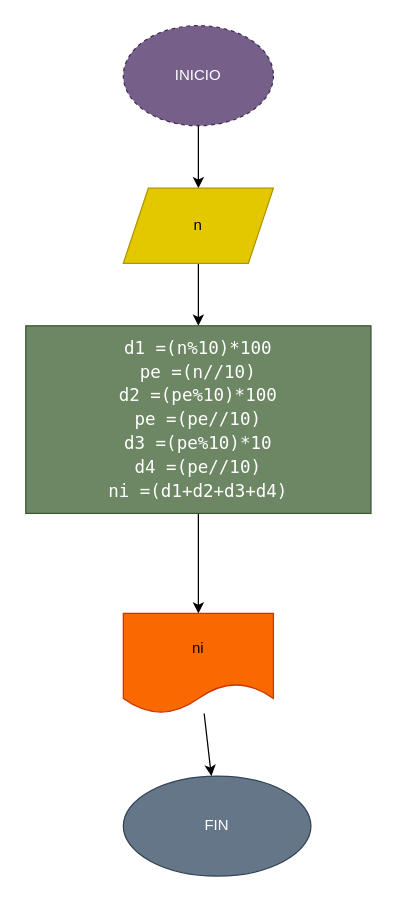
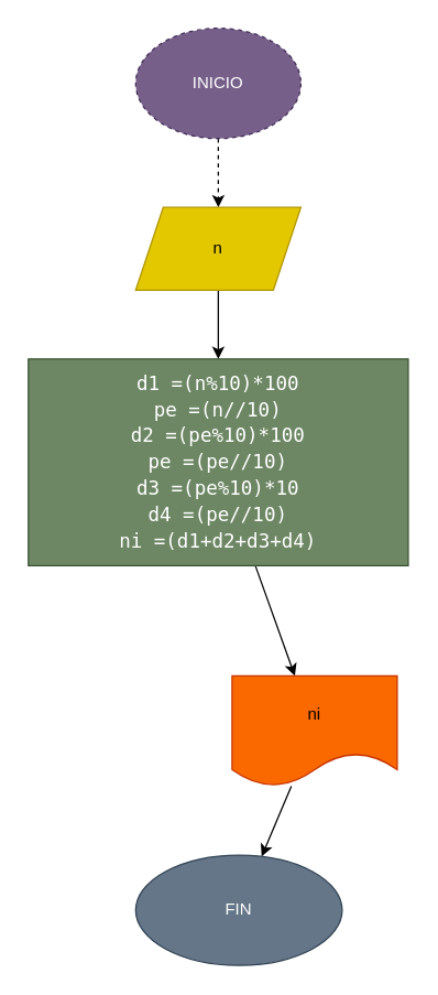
  <mxCell id="0" />
  <mxCell id="1" parent="0" />
- <mxCell id="2" style="edgeStyle=none;html=1;entryX=0.5;entryY=0;entryDx=0;entryDy=0;" parent="1" source="3" target="5" edge="1"><mxGeometry relative="1" as="geometry" /></mxCell>
+ <mxCell id="2" style="edgeStyle=none;html=1;entryX=0.5;entryY=0;entryDx=0;entryDy=0;dashed=1;" parent="1" source="3" target="5" edge="1"><mxGeometry relative="1" as="geometry" /></mxCell>
  <mxCell id="3" value="INICIO" style="ellipse;whiteSpace=wrap;html=1;fillColor=#76608a;fontColor=#ffffff;strokeColor=#432D57;dashed=1;" parent="1" vertex="1"><mxGeometry x="98" y="20" width="120" height="80" as="geometry" /></mxCell>
  <mxCell id="4" value="" style="edgeStyle=none;html=1;" edge="1" parent="1" source="5" target="7"><mxGeometry relative="1" as="geometry" /></mxCell>
  <mxCell id="5" value="n" style="shape=parallelogram;perimeter=parallelogramPerimeter;whiteSpace=wrap;html=1;fixedSize=1;fillColor=#e3c800;fontColor=#000000;strokeColor=#B09500;" parent="1" vertex="1"><mxGeometry x="98" y="150" width="120" height="60" as="geometry" /></mxCell>
  <mxCell id="6" value="" style="edgeStyle=none;html=1;" parent="1" source="7" target="9" edge="1"><mxGeometry relative="1" as="geometry" /></mxCell>
  <mxCell id="7" value="&lt;div style=&quot;font-family: &amp;quot;Droid Sans Mono&amp;quot;, &amp;quot;monospace&amp;quot;, monospace; font-size: 14px; line-height: 19px;&quot;&gt;&lt;div style=&quot;&quot;&gt;&lt;span style=&quot;background-color: rgb(109, 135, 100);&quot;&gt;d1 =(n%10)*100&lt;/span&gt;&lt;/div&gt;&lt;div style=&quot;&quot;&gt;&lt;span style=&quot;background-color: rgb(109, 135, 100);&quot;&gt;pe =(n//10)&lt;/span&gt;&lt;/div&gt;&lt;div style=&quot;&quot;&gt;&lt;span style=&quot;background-color: rgb(109, 135, 100);&quot;&gt;d2 =(pe%10)*100&lt;/span&gt;&lt;/div&gt;&lt;div style=&quot;&quot;&gt;&lt;span style=&quot;background-color: rgb(109, 135, 100);&quot;&gt;pe =(pe//10)&lt;/span&gt;&lt;/div&gt;&lt;div style=&quot;&quot;&gt;&lt;span style=&quot;background-color: rgb(109, 135, 100);&quot;&gt;d3 =(pe%10)*10&lt;/span&gt;&lt;/div&gt;&lt;div style=&quot;&quot;&gt;&lt;span style=&quot;background-color: rgb(109, 135, 100);&quot;&gt;d4 =(pe//10)&lt;/span&gt;&lt;/div&gt;&lt;div style=&quot;&quot;&gt;&lt;span style=&quot;background-color: rgb(109, 135, 100);&quot;&gt;ni =(d1+d2+d3+d4)&lt;/span&gt;&lt;/div&gt;&lt;/div&gt;" style="rounded=0;whiteSpace=wrap;html=1;fillColor=#6d8764;fontColor=#ffffff;strokeColor=#3A5431;" parent="1" vertex="1"><mxGeometry x="20" y="260" width="276" height="150" as="geometry" /></mxCell>
  <mxCell id="8" style="edgeStyle=none;html=1;" parent="1" source="9" target="10" edge="1"><mxGeometry relative="1" as="geometry" /></mxCell>
- <mxCell id="9" value="ni" style="shape=document;whiteSpace=wrap;html=1;boundedLbl=1;fillColor=#fa6800;fontColor=#000000;strokeColor=#C73500;" parent="1" vertex="1"><mxGeometry x="98" y="490" width="120" height="80" as="geometry" /></mxCell>
+ <mxCell id="9" value="ni" style="shape=document;whiteSpace=wrap;html=1;boundedLbl=1;fillColor=#fa6800;fontColor=#000000;strokeColor=#C73500;" parent="1" vertex="1"><mxGeometry x="168" y="490" width="120" height="80" as="geometry" /></mxCell>
  <mxCell id="10" value="FIN" style="ellipse;whiteSpace=wrap;html=1;fillColor=#647687;fontColor=#ffffff;strokeColor=#314354;" parent="1" vertex="1"><mxGeometry x="98" y="620" width="150" height="80" as="geometry" /></mxCell>
